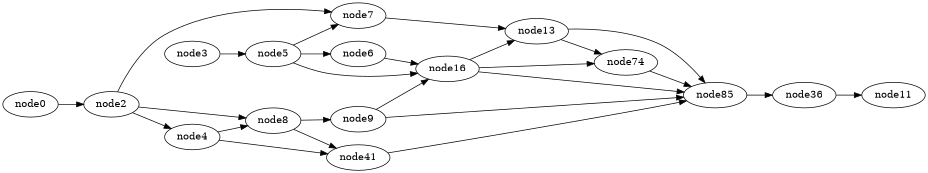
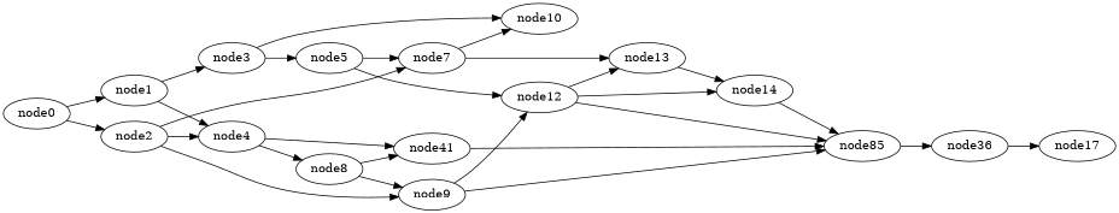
  digraph {
    rankdir=LR
    n1 [label=node36]
-   node17 [label=node11]
+   node17
    n3 [label=node85]
-   node14 [label=node74]
+   node14
    node13
-   node12 [label=node16]
+   node12
    n7 [label=node41]
    node9
    node8
    node7
-   node6
+   node10
    node5
    node4
    node3
    node2
+   node1
    node0
    n1 -> node17
    n3 -> n1
    node14 -> n3
-   node13 -> n3
    node13 -> node14
    node12 -> n3
    node12 -> node14
    node12 -> node13
    n7 -> n3
    node9 -> n3
    node9 -> node12
    node8 -> n7
    node8 -> node9
    node7 -> node13
-   node6 -> node12
+   node7 -> node10
    node5 -> node12
    node5 -> node7
-   node5 -> node6
    node4 -> n7
    node4 -> node8
+   node3 -> node10
    node3 -> node5
-   node2 -> node8
+   node2 -> node9
    node2 -> node7
    node2 -> node4
+   node1 -> node4
+   node1 -> node3
    node0 -> node2
+   node0 -> node1
  }
